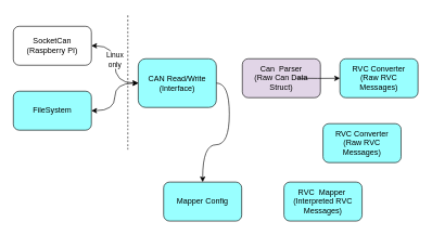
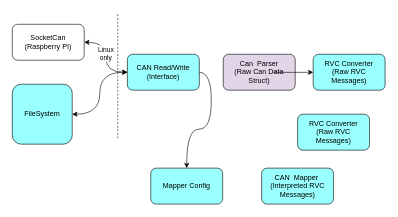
  <mxCell id="0" />
  <mxCell id="1" parent="0" />
  <mxCell id="2" style="edgeStyle=orthogonalEdgeStyle;curved=1;rounded=0;orthogonalLoop=1;jettySize=auto;html=1;exitX=1;exitY=0.5;exitDx=0;exitDy=0;entryX=0;entryY=0.5;entryDx=0;entryDy=0;startArrow=classic;startFill=1;" edge="1" parent="1" source="4" target="5"><mxGeometry relative="1" as="geometry" /></mxCell>
  <mxCell id="3" value="Linux&lt;br&gt;only" style="edgeLabel;html=1;align=center;verticalAlign=middle;resizable=0;points=[];" vertex="1" connectable="0" parent="2"><mxGeometry x="-0.116" y="-1" relative="1" as="geometry"><mxPoint as="offset" /></mxGeometry></mxCell>
  <mxCell id="4" value="SocketCan (Raspberry PI)" style="rounded=1;whiteSpace=wrap;html=1;fillColor=#ffffff;" vertex="1" parent="1"><mxGeometry x="20" y="40" width="120" height="60" as="geometry" /></mxCell>
- <mxCell id="5" value="CAN Read/Write&lt;br&gt;(Interface)" style="rounded=1;whiteSpace=wrap;html=1;fillColor=#99FFFF;" vertex="1" parent="1"><mxGeometry x="212" y="90" width="120" height="75" as="geometry" /></mxCell>
- <mxCell id="6" value="FileSystem" style="rounded=1;whiteSpace=wrap;html=1;fillColor=#99FFFF;" vertex="1" parent="1"><mxGeometry x="20" y="140" width="120" height="60" as="geometry" /></mxCell>
+ <mxCell id="5" value="CAN Read/Write&lt;br&gt;(Interface)" style="rounded=1;whiteSpace=wrap;html=1;fillColor=#99FFFF;" vertex="1" parent="1"><mxGeometry x="212" y="90" width="120" height="60" as="geometry" /></mxCell>
+ <mxCell id="6" value="FileSystem" style="rounded=1;whiteSpace=wrap;html=1;fillColor=#99FFFF;" vertex="1" parent="1"><mxGeometry x="20" y="140" width="100" height="100" as="geometry" /></mxCell>
  <mxCell id="7" value="Can &amp;nbsp;Parser&lt;br&gt;(Raw Can Data Struct)" style="rounded=1;whiteSpace=wrap;html=1;fillColor=#e1d5e7;" vertex="1" parent="1"><mxGeometry x="372" y="90" width="120" height="60" as="geometry" /></mxCell>
  <mxCell id="8" value="RVC Converter&lt;br&gt;(Raw RVC Messages)" style="rounded=1;whiteSpace=wrap;html=1;fillColor=#99FFFF;" vertex="1" parent="1"><mxGeometry x="522" y="90" width="120" height="60" as="geometry" /></mxCell>
  <mxCell id="9" value="RVC Converter&lt;br&gt;(Raw RVC Messages)" style="rounded=1;whiteSpace=wrap;html=1;fillColor=#99FFFF;" vertex="1" parent="1"><mxGeometry x="496" y="190" width="120" height="60" as="geometry" /></mxCell>
- <mxCell id="10" value="RVC &amp;nbsp;Mapper&amp;nbsp;&lt;br&gt;(Interpreted RVC Messages)" style="rounded=1;whiteSpace=wrap;html=1;fillColor=#99FFFF;" vertex="1" parent="1"><mxGeometry x="436" y="280" width="120" height="60" as="geometry" /></mxCell>
+ <mxCell id="10" value="CAN &amp;nbsp;Mapper&amp;nbsp;&lt;br&gt;(Interpreted RVC Messages)" style="rounded=1;whiteSpace=wrap;html=1;fillColor=#99FFFF;" vertex="1" parent="1"><mxGeometry x="436" y="280" width="120" height="60" as="geometry" /></mxCell>
  <mxCell id="11" value="Mapper Config" style="rounded=1;whiteSpace=wrap;html=1;fillColor=#99FFFF;" vertex="1" parent="1"><mxGeometry x="251" y="280" width="120" height="60" as="geometry" /></mxCell>
  <mxCell id="12" style="edgeStyle=orthogonalEdgeStyle;curved=1;rounded=0;orthogonalLoop=1;jettySize=auto;html=1;exitX=1;exitY=0.5;exitDx=0;exitDy=0;entryX=0;entryY=0.5;entryDx=0;entryDy=0;startArrow=classic;startFill=1;" edge="1" parent="1" source="6" target="5"><mxGeometry relative="1" as="geometry"><mxPoint x="150" y="80" as="sourcePoint" /><mxPoint x="186" y="130" as="targetPoint" /></mxGeometry></mxCell>
  <mxCell id="13" style="edgeStyle=orthogonalEdgeStyle;curved=1;rounded=0;orthogonalLoop=1;jettySize=auto;html=1;exitX=1;exitY=0.5;exitDx=0;exitDy=0;startArrow=none;startFill=0;" edge="1" parent="1" source="5" target="11"><mxGeometry relative="1" as="geometry"><mxPoint x="150" y="80" as="sourcePoint" /><mxPoint x="186" y="130" as="targetPoint" /></mxGeometry></mxCell>
  <mxCell id="14" style="edgeStyle=orthogonalEdgeStyle;curved=1;rounded=0;orthogonalLoop=1;jettySize=auto;html=1;entryX=0;entryY=0.5;entryDx=0;entryDy=0;startArrow=none;startFill=0;" edge="1" parent="1" target="8"><mxGeometry relative="1" as="geometry"><mxPoint x="456" y="120" as="sourcePoint" /><mxPoint x="346" y="130" as="targetPoint" /></mxGeometry></mxCell>
  <mxCell id="15" value="" style="endArrow=none;dashed=1;html=1;rounded=0;curved=1;" edge="1" parent="1"><mxGeometry width="50" height="50" relative="1" as="geometry"><mxPoint x="196" y="230" as="sourcePoint" /><mxPoint x="196" y="20" as="targetPoint" /></mxGeometry></mxCell>
